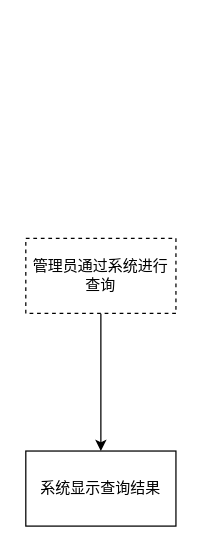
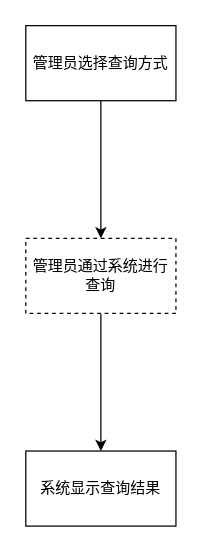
  <mxCell id="0" />
  <mxCell id="1" parent="0" />
+ <mxCell id="2" style="edgeStyle=orthogonalEdgeStyle;rounded=0;orthogonalLoop=1;jettySize=auto;html=1;" edge="1" parent="1" source="3" target="6"><mxGeometry relative="1" as="geometry" /></mxCell>
+ <mxCell id="3" value="管理员选择查询方式" style="rounded=0;whiteSpace=wrap;html=1;" vertex="1" parent="1"><mxGeometry x="20" y="20" width="120" height="60" as="geometry" /></mxCell>
  <mxCell id="4" value="系统显示查询结果" style="rounded=0;whiteSpace=wrap;html=1;" vertex="1" parent="1"><mxGeometry x="20" y="360" width="120" height="60" as="geometry" /></mxCell>
  <mxCell id="5" style="edgeStyle=orthogonalEdgeStyle;rounded=0;orthogonalLoop=1;jettySize=auto;html=1;" edge="1" parent="1" source="6" target="4"><mxGeometry relative="1" as="geometry" /></mxCell>
  <mxCell id="6" value="管理员通过系统进行查询" style="rounded=0;whiteSpace=wrap;html=1;dashed=1;" vertex="1" parent="1"><mxGeometry x="20" y="190" width="120" height="60" as="geometry" /></mxCell>
